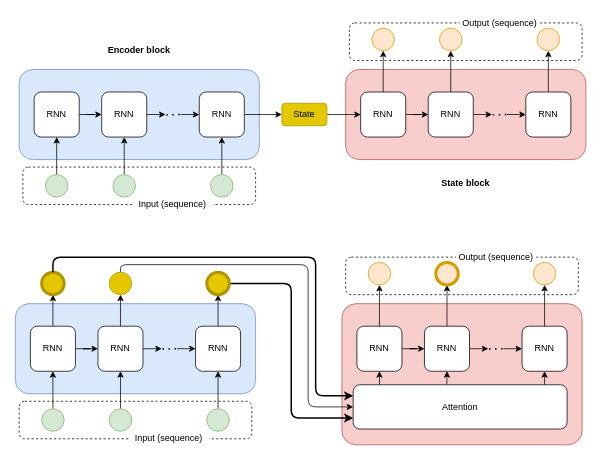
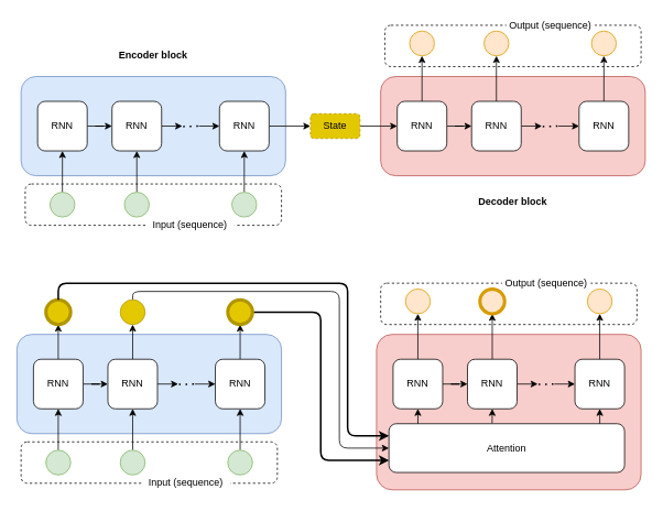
  <mxCell id="0" />
  <mxCell id="1" parent="0" />
  <mxCell id="2" value="" style="rounded=1;whiteSpace=wrap;html=1;fillColor=none;dashed=1;" parent="1" vertex="1"><mxGeometry x="460" y="342" width="310" height="50" as="geometry" /></mxCell>
  <mxCell id="3" value="" style="rounded=1;whiteSpace=wrap;html=1;fillColor=none;dashed=1;" parent="1" vertex="1"><mxGeometry x="25" y="534" width="310" height="50" as="geometry" /></mxCell>
  <mxCell id="4" value="" style="rounded=1;whiteSpace=wrap;html=1;fillColor=#f8cecc;strokeColor=#b85450;" parent="1" vertex="1"><mxGeometry x="460" y="92" width="320" height="120" as="geometry" /></mxCell>
  <mxCell id="5" style="edgeStyle=orthogonalEdgeStyle;rounded=0;orthogonalLoop=1;jettySize=auto;html=1;entryX=0;entryY=0.5;entryDx=0;entryDy=0;" parent="1" source="7" target="10" edge="1"><mxGeometry relative="1" as="geometry" /></mxCell>
  <mxCell id="6" style="edgeStyle=orthogonalEdgeStyle;rounded=0;orthogonalLoop=1;jettySize=auto;html=1;" parent="1" source="7" target="34" edge="1"><mxGeometry relative="1" as="geometry" /></mxCell>
  <mxCell id="7" value="RNN" style="rounded=1;whiteSpace=wrap;html=1;" parent="1" vertex="1"><mxGeometry x="480" y="122" width="60" height="60" as="geometry" /></mxCell>
  <mxCell id="8" style="edgeStyle=orthogonalEdgeStyle;rounded=0;orthogonalLoop=1;jettySize=auto;html=1;" parent="1" source="10" edge="1"><mxGeometry relative="1" as="geometry"><mxPoint x="655" y="152" as="targetPoint" /></mxGeometry></mxCell>
  <mxCell id="9" style="edgeStyle=orthogonalEdgeStyle;rounded=0;orthogonalLoop=1;jettySize=auto;html=1;" parent="1" source="10" target="36" edge="1"><mxGeometry relative="1" as="geometry" /></mxCell>
  <mxCell id="10" value="RNN" style="rounded=1;whiteSpace=wrap;html=1;" parent="1" vertex="1"><mxGeometry x="570" y="122" width="60" height="60" as="geometry" /></mxCell>
  <mxCell id="11" style="edgeStyle=orthogonalEdgeStyle;rounded=0;orthogonalLoop=1;jettySize=auto;html=1;" parent="1" source="12" target="37" edge="1"><mxGeometry relative="1" as="geometry" /></mxCell>
  <mxCell id="12" value="RNN" style="rounded=1;whiteSpace=wrap;html=1;" parent="1" vertex="1"><mxGeometry x="700" y="122" width="60" height="60" as="geometry" /></mxCell>
  <mxCell id="13" value="" style="endArrow=none;dashed=1;html=1;dashPattern=1 3;strokeWidth=2;rounded=0;" parent="1" edge="1"><mxGeometry width="50" height="50" relative="1" as="geometry"><mxPoint x="656" y="152.5" as="sourcePoint" /><mxPoint x="675" y="152" as="targetPoint" /></mxGeometry></mxCell>
  <mxCell id="14" value="" style="endArrow=classic;html=1;rounded=0;entryX=0;entryY=0.5;entryDx=0;entryDy=0;" parent="1" target="12" edge="1"><mxGeometry width="50" height="50" relative="1" as="geometry"><mxPoint x="675" y="152" as="sourcePoint" /><mxPoint x="845" y="252" as="targetPoint" /></mxGeometry></mxCell>
  <mxCell id="15" value="" style="rounded=1;whiteSpace=wrap;html=1;fillColor=#dae8fc;strokeColor=#6c8ebf;" parent="1" vertex="1"><mxGeometry x="25" y="92" width="320" height="120" as="geometry" /></mxCell>
  <mxCell id="16" style="edgeStyle=orthogonalEdgeStyle;rounded=0;orthogonalLoop=1;jettySize=auto;html=1;entryX=0;entryY=0.5;entryDx=0;entryDy=0;" parent="1" source="17" target="19" edge="1"><mxGeometry relative="1" as="geometry" /></mxCell>
  <mxCell id="17" value="RNN" style="rounded=1;whiteSpace=wrap;html=1;" parent="1" vertex="1"><mxGeometry x="45" y="122" width="60" height="60" as="geometry" /></mxCell>
  <mxCell id="18" style="edgeStyle=orthogonalEdgeStyle;rounded=0;orthogonalLoop=1;jettySize=auto;html=1;" parent="1" source="19" edge="1"><mxGeometry relative="1" as="geometry"><mxPoint x="220" y="152" as="targetPoint" /></mxGeometry></mxCell>
  <mxCell id="19" value="RNN" style="rounded=1;whiteSpace=wrap;html=1;" parent="1" vertex="1"><mxGeometry x="135" y="122" width="60" height="60" as="geometry" /></mxCell>
  <mxCell id="20" style="edgeStyle=orthogonalEdgeStyle;rounded=0;orthogonalLoop=1;jettySize=auto;html=1;entryX=0;entryY=0.5;entryDx=0;entryDy=0;" parent="1" source="21" target="23" edge="1"><mxGeometry relative="1" as="geometry" /></mxCell>
  <mxCell id="21" value="RNN" style="rounded=1;whiteSpace=wrap;html=1;" parent="1" vertex="1"><mxGeometry x="265" y="122" width="60" height="60" as="geometry" /></mxCell>
  <mxCell id="22" style="edgeStyle=orthogonalEdgeStyle;rounded=0;orthogonalLoop=1;jettySize=auto;html=1;" parent="1" source="23" target="7" edge="1"><mxGeometry relative="1" as="geometry" /></mxCell>
- <mxCell id="23" value="State" style="rounded=1;whiteSpace=wrap;html=1;fillColor=#e3c800;strokeColor=#B09500;fontColor=#000000;" parent="1" vertex="1"><mxGeometry x="375" y="137" width="60" height="30" as="geometry" /></mxCell>
+ <mxCell id="23" value="State" style="rounded=1;whiteSpace=wrap;html=1;fillColor=#e3c800;strokeColor=#B09500;fontColor=#000000;dashed=1;" parent="1" vertex="1"><mxGeometry x="375" y="137" width="60" height="30" as="geometry" /></mxCell>
  <mxCell id="24" value="" style="endArrow=none;dashed=1;html=1;dashPattern=1 3;strokeWidth=2;rounded=0;" parent="1" edge="1"><mxGeometry width="50" height="50" relative="1" as="geometry"><mxPoint x="221" y="152.5" as="sourcePoint" /><mxPoint x="240" y="152" as="targetPoint" /></mxGeometry></mxCell>
  <mxCell id="25" value="" style="endArrow=classic;html=1;rounded=0;entryX=0;entryY=0.5;entryDx=0;entryDy=0;" parent="1" target="21" edge="1"><mxGeometry width="50" height="50" relative="1" as="geometry"><mxPoint x="240" y="152" as="sourcePoint" /><mxPoint x="410" y="252" as="targetPoint" /></mxGeometry></mxCell>
  <mxCell id="26" value="Encoder block" style="text;html=1;align=center;verticalAlign=middle;whiteSpace=wrap;rounded=0;fontStyle=1" parent="1" vertex="1"><mxGeometry x="135" y="52" width="100" height="30" as="geometry" /></mxCell>
- <mxCell id="27" value="State block" style="text;html=1;align=center;verticalAlign=middle;whiteSpace=wrap;rounded=0;fontStyle=1" parent="1" vertex="1"><mxGeometry x="570" y="229" width="100" height="30" as="geometry" /></mxCell>
+ <mxCell id="27" value="Decoder block" style="text;html=1;align=center;verticalAlign=middle;whiteSpace=wrap;rounded=0;fontStyle=1" parent="1" vertex="1"><mxGeometry x="570" y="229" width="100" height="30" as="geometry" /></mxCell>
  <mxCell id="28" style="edgeStyle=orthogonalEdgeStyle;rounded=0;orthogonalLoop=1;jettySize=auto;html=1;" parent="1" source="29" target="17" edge="1"><mxGeometry relative="1" as="geometry" /></mxCell>
  <mxCell id="29" value="" style="ellipse;whiteSpace=wrap;html=1;aspect=fixed;fillColor=#d5e8d4;strokeColor=#82b366;" parent="1" vertex="1"><mxGeometry x="60" y="232" width="30" height="30" as="geometry" /></mxCell>
  <mxCell id="30" style="edgeStyle=orthogonalEdgeStyle;rounded=0;orthogonalLoop=1;jettySize=auto;html=1;" parent="1" source="31" target="19" edge="1"><mxGeometry relative="1" as="geometry" /></mxCell>
  <mxCell id="31" value="" style="ellipse;whiteSpace=wrap;html=1;aspect=fixed;fillColor=#d5e8d4;strokeColor=#82b366;" parent="1" vertex="1"><mxGeometry x="150" y="232" width="30" height="30" as="geometry" /></mxCell>
  <mxCell id="32" style="edgeStyle=orthogonalEdgeStyle;rounded=0;orthogonalLoop=1;jettySize=auto;html=1;entryX=0.5;entryY=1;entryDx=0;entryDy=0;" parent="1" source="33" target="21" edge="1"><mxGeometry relative="1" as="geometry" /></mxCell>
  <mxCell id="33" value="" style="ellipse;whiteSpace=wrap;html=1;aspect=fixed;fillColor=#d5e8d4;strokeColor=#82b366;" parent="1" vertex="1"><mxGeometry x="280" y="232" width="30" height="30" as="geometry" /></mxCell>
  <mxCell id="34" value="" style="ellipse;whiteSpace=wrap;html=1;aspect=fixed;fillColor=#ffe6cc;strokeColor=#d79b00;" parent="1" vertex="1"><mxGeometry x="495" y="37" width="30" height="30" as="geometry" /></mxCell>
  <mxCell id="35" style="edgeStyle=orthogonalEdgeStyle;rounded=0;orthogonalLoop=1;jettySize=auto;html=1;exitX=0.5;exitY=1;exitDx=0;exitDy=0;" parent="1" source="34" target="34" edge="1"><mxGeometry relative="1" as="geometry" /></mxCell>
  <mxCell id="36" value="" style="ellipse;whiteSpace=wrap;html=1;aspect=fixed;fillColor=#ffe6cc;strokeColor=#d79b00;" parent="1" vertex="1"><mxGeometry x="585" y="37" width="30" height="30" as="geometry" /></mxCell>
  <mxCell id="37" value="" style="ellipse;whiteSpace=wrap;html=1;aspect=fixed;fillColor=#ffe6cc;strokeColor=#d79b00;" parent="1" vertex="1"><mxGeometry x="715" y="37" width="30" height="30" as="geometry" /></mxCell>
  <mxCell id="38" value="" style="rounded=1;whiteSpace=wrap;html=1;fillColor=none;dashed=1;" parent="1" vertex="1"><mxGeometry x="30" y="222" width="310" height="50" as="geometry" /></mxCell>
  <mxCell id="39" value="Input (sequence)" style="text;html=1;align=center;verticalAlign=middle;whiteSpace=wrap;rounded=0;fillColor=default;" parent="1" vertex="1"><mxGeometry x="176" y="259" width="107" height="25" as="geometry" /></mxCell>
  <mxCell id="40" value="" style="rounded=1;whiteSpace=wrap;html=1;fillColor=none;dashed=1;" parent="1" vertex="1"><mxGeometry x="465" y="30" width="310" height="50" as="geometry" /></mxCell>
  <mxCell id="41" value="Output (sequence)" style="text;html=1;align=center;verticalAlign=middle;whiteSpace=wrap;rounded=0;fillColor=default;" parent="1" vertex="1"><mxGeometry x="612" y="20" width="107" height="20" as="geometry" /></mxCell>
  <mxCell id="42" value="" style="rounded=1;whiteSpace=wrap;html=1;fillColor=#f8cecc;strokeColor=#b85450;arcSize=10;" parent="1" vertex="1"><mxGeometry x="455" y="404" width="320" height="188" as="geometry" /></mxCell>
  <mxCell id="43" style="edgeStyle=orthogonalEdgeStyle;rounded=0;orthogonalLoop=1;jettySize=auto;html=1;entryX=0;entryY=0.5;entryDx=0;entryDy=0;" parent="1" source="45" target="48" edge="1"><mxGeometry relative="1" as="geometry" /></mxCell>
  <mxCell id="44" style="edgeStyle=orthogonalEdgeStyle;rounded=0;orthogonalLoop=1;jettySize=auto;html=1;" parent="1" source="45" target="70" edge="1"><mxGeometry relative="1" as="geometry" /></mxCell>
  <mxCell id="45" value="RNN" style="rounded=1;whiteSpace=wrap;html=1;" parent="1" vertex="1"><mxGeometry x="475" y="434" width="60" height="60" as="geometry" /></mxCell>
  <mxCell id="46" style="edgeStyle=orthogonalEdgeStyle;rounded=0;orthogonalLoop=1;jettySize=auto;html=1;" parent="1" source="48" edge="1"><mxGeometry relative="1" as="geometry"><mxPoint x="650" y="464" as="targetPoint" /></mxGeometry></mxCell>
  <mxCell id="47" style="edgeStyle=orthogonalEdgeStyle;rounded=0;orthogonalLoop=1;jettySize=auto;html=1;" parent="1" source="48" target="72" edge="1"><mxGeometry relative="1" as="geometry" /></mxCell>
  <mxCell id="48" value="RNN" style="rounded=1;whiteSpace=wrap;html=1;" parent="1" vertex="1"><mxGeometry x="565" y="434" width="60" height="60" as="geometry" /></mxCell>
  <mxCell id="49" style="edgeStyle=orthogonalEdgeStyle;rounded=0;orthogonalLoop=1;jettySize=auto;html=1;" parent="1" source="50" target="73" edge="1"><mxGeometry relative="1" as="geometry" /></mxCell>
  <mxCell id="50" value="RNN" style="rounded=1;whiteSpace=wrap;html=1;" parent="1" vertex="1"><mxGeometry x="695" y="434" width="60" height="60" as="geometry" /></mxCell>
  <mxCell id="51" value="" style="endArrow=none;dashed=1;html=1;dashPattern=1 3;strokeWidth=2;rounded=0;" parent="1" edge="1"><mxGeometry width="50" height="50" relative="1" as="geometry"><mxPoint x="651" y="464.5" as="sourcePoint" /><mxPoint x="670" y="464" as="targetPoint" /></mxGeometry></mxCell>
  <mxCell id="52" value="" style="endArrow=classic;html=1;rounded=0;entryX=0;entryY=0.5;entryDx=0;entryDy=0;" parent="1" target="50" edge="1"><mxGeometry width="50" height="50" relative="1" as="geometry"><mxPoint x="670" y="464" as="sourcePoint" /><mxPoint x="840" y="564" as="targetPoint" /></mxGeometry></mxCell>
  <mxCell id="53" value="" style="rounded=1;whiteSpace=wrap;html=1;fillColor=#dae8fc;strokeColor=#6c8ebf;" parent="1" vertex="1"><mxGeometry x="20" y="404" width="320" height="120" as="geometry" /></mxCell>
  <mxCell id="54" style="edgeStyle=orthogonalEdgeStyle;rounded=0;orthogonalLoop=1;jettySize=auto;html=1;entryX=0;entryY=0.5;entryDx=0;entryDy=0;" parent="1" source="56" target="59" edge="1"><mxGeometry relative="1" as="geometry" /></mxCell>
  <mxCell id="55" style="edgeStyle=orthogonalEdgeStyle;rounded=0;orthogonalLoop=1;jettySize=auto;html=1;" parent="1" source="56" target="76" edge="1"><mxGeometry relative="1" as="geometry" /></mxCell>
  <mxCell id="56" value="RNN" style="rounded=1;whiteSpace=wrap;html=1;" parent="1" vertex="1"><mxGeometry x="40" y="434" width="60" height="60" as="geometry" /></mxCell>
  <mxCell id="57" style="edgeStyle=orthogonalEdgeStyle;rounded=0;orthogonalLoop=1;jettySize=auto;html=1;" parent="1" source="59" edge="1"><mxGeometry relative="1" as="geometry"><mxPoint x="215" y="464" as="targetPoint" /></mxGeometry></mxCell>
  <mxCell id="58" style="edgeStyle=orthogonalEdgeStyle;rounded=0;orthogonalLoop=1;jettySize=auto;html=1;" parent="1" source="59" target="78" edge="1"><mxGeometry relative="1" as="geometry" /></mxCell>
  <mxCell id="59" value="RNN" style="rounded=1;whiteSpace=wrap;html=1;" parent="1" vertex="1"><mxGeometry x="130" y="434" width="60" height="60" as="geometry" /></mxCell>
  <mxCell id="60" style="edgeStyle=orthogonalEdgeStyle;rounded=0;orthogonalLoop=1;jettySize=auto;html=1;" parent="1" source="61" target="80" edge="1"><mxGeometry relative="1" as="geometry" /></mxCell>
  <mxCell id="61" value="RNN" style="rounded=1;whiteSpace=wrap;html=1;" parent="1" vertex="1"><mxGeometry x="260" y="434" width="60" height="60" as="geometry" /></mxCell>
  <mxCell id="62" value="" style="endArrow=none;dashed=1;html=1;dashPattern=1 3;strokeWidth=2;rounded=0;" parent="1" edge="1"><mxGeometry width="50" height="50" relative="1" as="geometry"><mxPoint x="216" y="464.5" as="sourcePoint" /><mxPoint x="235" y="464" as="targetPoint" /></mxGeometry></mxCell>
  <mxCell id="63" value="" style="endArrow=classic;html=1;rounded=0;entryX=0;entryY=0.5;entryDx=0;entryDy=0;" parent="1" target="61" edge="1"><mxGeometry width="50" height="50" relative="1" as="geometry"><mxPoint x="235" y="464" as="sourcePoint" /><mxPoint x="405" y="564" as="targetPoint" /></mxGeometry></mxCell>
  <mxCell id="64" style="edgeStyle=orthogonalEdgeStyle;rounded=0;orthogonalLoop=1;jettySize=auto;html=1;" parent="1" source="65" target="56" edge="1"><mxGeometry relative="1" as="geometry" /></mxCell>
  <mxCell id="65" value="" style="ellipse;whiteSpace=wrap;html=1;aspect=fixed;fillColor=#d5e8d4;strokeColor=#82b366;" parent="1" vertex="1"><mxGeometry x="55" y="544" width="30" height="30" as="geometry" /></mxCell>
  <mxCell id="66" style="edgeStyle=orthogonalEdgeStyle;rounded=0;orthogonalLoop=1;jettySize=auto;html=1;" parent="1" source="67" target="59" edge="1"><mxGeometry relative="1" as="geometry" /></mxCell>
  <mxCell id="67" value="" style="ellipse;whiteSpace=wrap;html=1;aspect=fixed;fillColor=#d5e8d4;strokeColor=#82b366;" parent="1" vertex="1"><mxGeometry x="145" y="544" width="30" height="30" as="geometry" /></mxCell>
  <mxCell id="68" style="edgeStyle=orthogonalEdgeStyle;rounded=0;orthogonalLoop=1;jettySize=auto;html=1;entryX=0.5;entryY=1;entryDx=0;entryDy=0;" parent="1" source="69" target="61" edge="1"><mxGeometry relative="1" as="geometry" /></mxCell>
  <mxCell id="69" value="" style="ellipse;whiteSpace=wrap;html=1;aspect=fixed;fillColor=#d5e8d4;strokeColor=#82b366;" parent="1" vertex="1"><mxGeometry x="275" y="544" width="30" height="30" as="geometry" /></mxCell>
  <mxCell id="70" value="" style="ellipse;whiteSpace=wrap;html=1;aspect=fixed;fillColor=#ffe6cc;strokeColor=#d79b00;" parent="1" vertex="1"><mxGeometry x="490" y="349" width="30" height="30" as="geometry" /></mxCell>
  <mxCell id="71" style="edgeStyle=orthogonalEdgeStyle;rounded=0;orthogonalLoop=1;jettySize=auto;html=1;exitX=0.5;exitY=1;exitDx=0;exitDy=0;" parent="1" source="70" target="70" edge="1"><mxGeometry relative="1" as="geometry" /></mxCell>
  <mxCell id="72" value="" style="ellipse;whiteSpace=wrap;html=1;aspect=fixed;fillColor=#ffe6cc;strokeColor=#d79b00;strokeWidth=4;" parent="1" vertex="1"><mxGeometry x="580" y="349" width="30" height="30" as="geometry" /></mxCell>
  <mxCell id="73" value="" style="ellipse;whiteSpace=wrap;html=1;aspect=fixed;fillColor=#ffe6cc;strokeColor=#d79b00;" parent="1" vertex="1"><mxGeometry x="710" y="349" width="30" height="30" as="geometry" /></mxCell>
  <mxCell id="74" value="Input (sequence)" style="text;html=1;align=center;verticalAlign=middle;whiteSpace=wrap;rounded=0;fillColor=default;" parent="1" vertex="1"><mxGeometry x="171" y="571" width="107" height="25" as="geometry" /></mxCell>
  <mxCell id="75" value="Output (sequence)" style="text;html=1;align=center;verticalAlign=middle;whiteSpace=wrap;rounded=0;fillColor=default;" parent="1" vertex="1"><mxGeometry x="607" y="332" width="107" height="20" as="geometry" /></mxCell>
  <mxCell id="76" value="" style="ellipse;whiteSpace=wrap;html=1;aspect=fixed;fillColor=#e3c800;strokeColor=#B09500;fontColor=#000000;strokeWidth=4;" parent="1" vertex="1"><mxGeometry x="55" y="362" width="30" height="30" as="geometry" /></mxCell>
  <mxCell id="77" style="edgeStyle=orthogonalEdgeStyle;rounded=1;orthogonalLoop=1;jettySize=auto;html=1;entryX=0;entryY=0.5;entryDx=0;entryDy=0;exitX=0.5;exitY=0;exitDx=0;exitDy=0;curved=0;" parent="1" source="78" target="84" edge="1"><mxGeometry relative="1" as="geometry"><Array as="points"><mxPoint x="160" y="352" /><mxPoint x="410" y="352" /><mxPoint x="410" y="541" /></Array></mxGeometry></mxCell>
  <mxCell id="78" value="" style="ellipse;whiteSpace=wrap;html=1;aspect=fixed;fillColor=#e3c800;strokeColor=#B09500;fontColor=#000000;" parent="1" vertex="1"><mxGeometry x="145" y="362" width="30" height="30" as="geometry" /></mxCell>
  <mxCell id="79" style="edgeStyle=orthogonalEdgeStyle;rounded=1;orthogonalLoop=1;jettySize=auto;html=1;entryX=0;entryY=0.75;entryDx=0;entryDy=0;curved=0;strokeWidth=2;" parent="1" source="80" target="84" edge="1"><mxGeometry relative="1" as="geometry" /></mxCell>
  <mxCell id="80" value="" style="ellipse;whiteSpace=wrap;html=1;aspect=fixed;fillColor=#e3c800;strokeColor=#B09500;fontColor=#000000;strokeWidth=4;" parent="1" vertex="1"><mxGeometry x="275" y="362" width="30" height="30" as="geometry" /></mxCell>
  <mxCell id="81" style="edgeStyle=orthogonalEdgeStyle;rounded=0;orthogonalLoop=1;jettySize=auto;html=1;entryX=0.5;entryY=1;entryDx=0;entryDy=0;exitX=0.123;exitY=0.05;exitDx=0;exitDy=0;exitPerimeter=0;" parent="1" source="84" target="45" edge="1"><mxGeometry relative="1" as="geometry" /></mxCell>
  <mxCell id="82" style="edgeStyle=orthogonalEdgeStyle;rounded=0;orthogonalLoop=1;jettySize=auto;html=1;entryX=0.5;entryY=1;entryDx=0;entryDy=0;exitX=0.438;exitY=-0.009;exitDx=0;exitDy=0;exitPerimeter=0;" parent="1" source="84" target="48" edge="1"><mxGeometry relative="1" as="geometry" /></mxCell>
  <mxCell id="83" style="edgeStyle=orthogonalEdgeStyle;rounded=0;orthogonalLoop=1;jettySize=auto;html=1;exitX=0.895;exitY=0.061;exitDx=0;exitDy=0;exitPerimeter=0;entryX=0.5;entryY=1;entryDx=0;entryDy=0;" parent="1" source="84" target="50" edge="1"><mxGeometry relative="1" as="geometry" /></mxCell>
  <mxCell id="84" value="Attention" style="rounded=1;whiteSpace=wrap;html=1;" parent="1" vertex="1"><mxGeometry x="470" y="512" width="285" height="59" as="geometry" /></mxCell>
  <mxCell id="85" style="edgeStyle=orthogonalEdgeStyle;rounded=1;orthogonalLoop=1;jettySize=auto;html=1;entryX=0;entryY=0.25;entryDx=0;entryDy=0;exitX=0.5;exitY=0;exitDx=0;exitDy=0;curved=0;strokeWidth=2;endArrow=classic;endFill=1;" parent="1" source="76" target="84" edge="1"><mxGeometry relative="1" as="geometry"><mxPoint x="170" y="372" as="sourcePoint" /><mxPoint x="485" y="551" as="targetPoint" /><Array as="points"><mxPoint x="70" y="342" /><mxPoint x="420" y="342" /><mxPoint x="420" y="526" /></Array></mxGeometry></mxCell>
